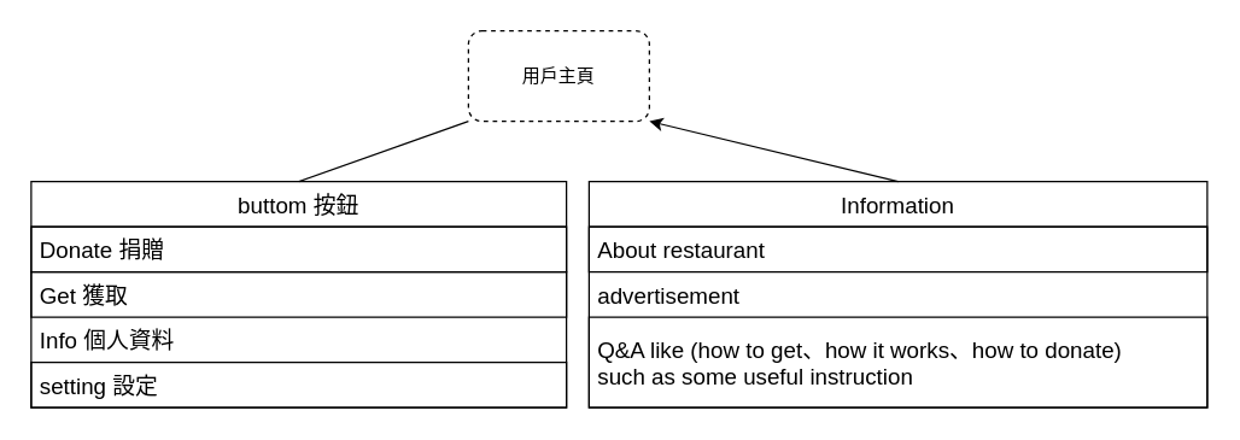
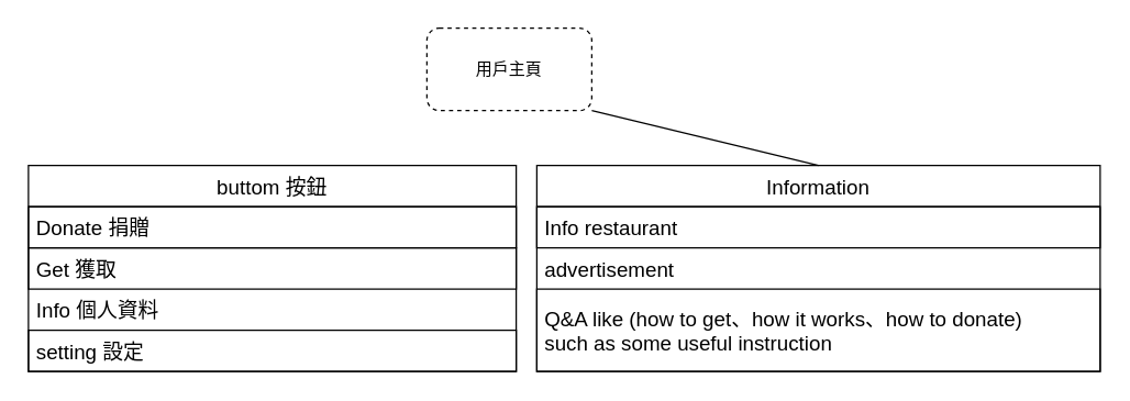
  <mxCell id="0" />
  <mxCell id="1" parent="0" />
  <mxCell id="2" value="buttom 按鈕" style="swimlane;fontStyle=0;childLayout=stackLayout;horizontal=1;startSize=30;horizontalStack=0;resizeParent=1;resizeParentMax=0;resizeLast=0;collapsible=1;marginBottom=0;fontSize=15;" vertex="1" parent="1"><mxGeometry x="20" y="120" width="355" height="150" as="geometry" /></mxCell>
  <mxCell id="3" value="Donate 捐贈" style="text;strokeColor=default;fillColor=none;align=left;verticalAlign=middle;spacingLeft=4;spacingRight=4;overflow=hidden;points=[[0,0.5],[1,0.5]];portConstraint=eastwest;rotatable=0;fontSize=15;" vertex="1" parent="2"><mxGeometry y="30" width="355" height="30" as="geometry" /></mxCell>
  <mxCell id="4" value="Get 獲取" style="text;strokeColor=default;fillColor=none;align=left;verticalAlign=middle;spacingLeft=4;spacingRight=4;overflow=hidden;points=[[0,0.5],[1,0.5]];portConstraint=eastwest;rotatable=0;fontSize=15;" vertex="1" parent="2"><mxGeometry y="60" width="355" height="30" as="geometry" /></mxCell>
  <mxCell id="5" value="Info 個人資料" style="text;strokeColor=none;fillColor=none;align=left;verticalAlign=middle;spacingLeft=4;spacingRight=4;overflow=hidden;points=[[0,0.5],[1,0.5]];portConstraint=eastwest;rotatable=0;fontSize=15;" vertex="1" parent="2"><mxGeometry y="90" width="355" height="30" as="geometry" /></mxCell>
  <mxCell id="6" value="setting 設定" style="text;align=left;verticalAlign=middle;spacingLeft=4;spacingRight=4;overflow=hidden;points=[[0,0.5],[1,0.5]];portConstraint=eastwest;rotatable=0;fontSize=15;strokeColor=default;" vertex="1" parent="2"><mxGeometry y="120" width="355" height="30" as="geometry" /></mxCell>
  <mxCell id="7" value="用戶主頁" style="rounded=1;whiteSpace=wrap;html=1;dashed=1;" vertex="1" parent="1"><mxGeometry x="310" y="20" width="120" height="60" as="geometry" /></mxCell>
- <mxCell id="8" value="" style="endArrow=none;html=1;rounded=0;entryX=0.5;entryY=0;entryDx=0;entryDy=0;exitX=0;exitY=1;exitDx=0;exitDy=0;" edge="1" parent="1" source="7" target="2"><mxGeometry width="50" height="50" relative="1" as="geometry"><mxPoint x="370" y="120" as="sourcePoint" /><mxPoint x="370" y="140.711" as="targetPoint" /></mxGeometry></mxCell>
  <mxCell id="9" value="Information" style="swimlane;fontStyle=0;childLayout=stackLayout;horizontal=1;startSize=30;horizontalStack=0;resizeParent=1;resizeParentMax=0;resizeLast=0;collapsible=1;marginBottom=0;fontSize=15;" vertex="1" parent="1"><mxGeometry x="390" y="120" width="410" height="150" as="geometry" /></mxCell>
- <mxCell id="10" value="About restaurant" style="text;strokeColor=default;fillColor=none;align=left;verticalAlign=middle;spacingLeft=4;spacingRight=4;overflow=hidden;points=[[0,0.5],[1,0.5]];portConstraint=eastwest;rotatable=0;fontSize=15;" vertex="1" parent="9"><mxGeometry y="30" width="410" height="30" as="geometry" /></mxCell>
+ <mxCell id="10" value="Info restaurant" style="text;strokeColor=default;fillColor=none;align=left;verticalAlign=middle;spacingLeft=4;spacingRight=4;overflow=hidden;points=[[0,0.5],[1,0.5]];portConstraint=eastwest;rotatable=0;fontSize=15;" vertex="1" parent="9"><mxGeometry y="30" width="410" height="30" as="geometry" /></mxCell>
  <mxCell id="11" value="advertisement" style="text;align=left;verticalAlign=middle;spacingLeft=4;spacingRight=4;overflow=hidden;points=[[0,0.5],[1,0.5]];portConstraint=eastwest;rotatable=0;fontSize=15;" vertex="1" parent="9"><mxGeometry y="60" width="410" height="30" as="geometry" /></mxCell>
  <mxCell id="12" value="Q&amp;A like (how to get、how it works、how to donate)&#10;such as some useful instruction " style="text;align=left;verticalAlign=middle;spacingLeft=4;spacingRight=4;overflow=hidden;points=[[0,0.5],[1,0.5]];portConstraint=eastwest;rotatable=0;fontSize=15;strokeColor=default;" vertex="1" parent="9"><mxGeometry y="90" width="410" height="60" as="geometry" /></mxCell>
- <mxCell id="13" value="" style="endArrow=classic;html=1;rounded=0;fontSize=15;exitX=0.5;exitY=0;exitDx=0;exitDy=0;entryX=1;entryY=1;entryDx=0;entryDy=0;" edge="1" parent="1" source="9" target="7"><mxGeometry width="50" height="50" relative="1" as="geometry"><mxPoint x="430" y="120" as="sourcePoint" /><mxPoint x="480" y="70" as="targetPoint" /></mxGeometry></mxCell>
+ <mxCell id="13" value="" style="endArrow=none;html=1;rounded=0;fontSize=15;exitX=0.5;exitY=0;exitDx=0;exitDy=0;entryX=1;entryY=1;entryDx=0;entryDy=0;" edge="1" parent="1" source="9" target="7"><mxGeometry width="50" height="50" relative="1" as="geometry"><mxPoint x="430" y="120" as="sourcePoint" /><mxPoint x="480" y="70" as="targetPoint" /></mxGeometry></mxCell>
